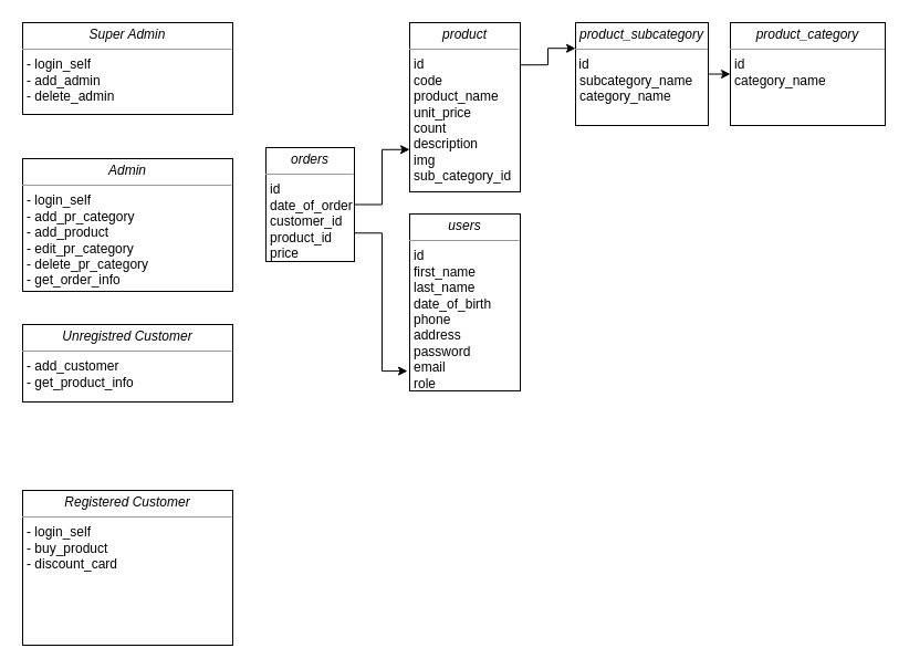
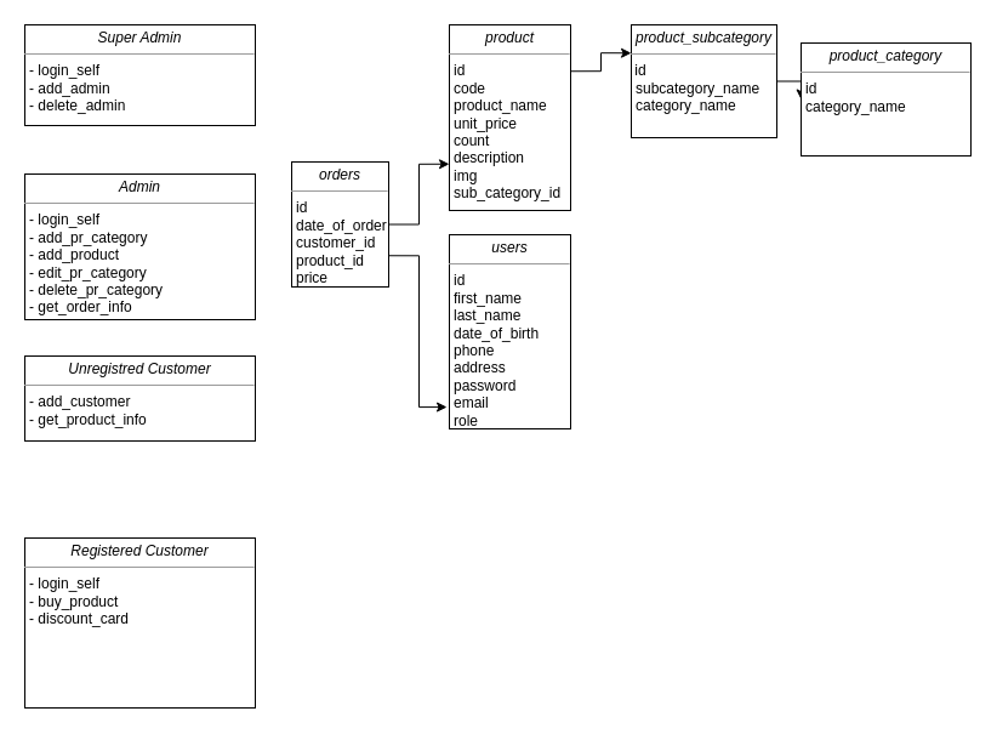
  <mxCell id="0" />
  <mxCell id="1" parent="0" />
  <mxCell id="2" style="edgeStyle=orthogonalEdgeStyle;rounded=0;orthogonalLoop=1;jettySize=auto;html=1;exitX=1;exitY=0.25;exitDx=0;exitDy=0;entryX=0;entryY=0.25;entryDx=0;entryDy=0;" edge="1" parent="1" source="3" target="13"><mxGeometry relative="1" as="geometry" /></mxCell>
  <mxCell id="3" value="&lt;p style=&quot;margin: 0px ; margin-top: 4px ; text-align: center&quot;&gt;&lt;i&gt;product&lt;/i&gt;&lt;/p&gt;&lt;hr size=&quot;1&quot;&gt;&lt;p style=&quot;margin: 0px ; margin-left: 4px&quot;&gt;id&lt;/p&gt;&lt;p style=&quot;margin: 0px ; margin-left: 4px&quot;&gt;code&lt;/p&gt;&lt;p style=&quot;margin: 0px ; margin-left: 4px&quot;&gt;product_name&lt;/p&gt;&lt;p style=&quot;margin: 0px ; margin-left: 4px&quot;&gt;unit_price&lt;/p&gt;&lt;p style=&quot;margin: 0px ; margin-left: 4px&quot;&gt;count&lt;/p&gt;&lt;p style=&quot;margin: 0px ; margin-left: 4px&quot;&gt;description&lt;/p&gt;&lt;p style=&quot;margin: 0px ; margin-left: 4px&quot;&gt;img&lt;/p&gt;&lt;p style=&quot;margin: 0px ; margin-left: 4px&quot;&gt;sub_category_id&lt;/p&gt;" style="verticalAlign=top;align=left;overflow=fill;fontSize=12;fontFamily=Helvetica;html=1;rounded=0;shadow=0;comic=0;labelBackgroundColor=none;strokeWidth=1" parent="1" vertex="1"><mxGeometry x="370" y="20" width="100" height="153" as="geometry" /></mxCell>
  <mxCell id="4" value="&lt;p style=&quot;margin: 0px ; margin-top: 4px ; text-align: center&quot;&gt;&lt;i&gt;Super Admin&lt;/i&gt;&lt;/p&gt;&lt;hr size=&quot;1&quot;&gt;&lt;p style=&quot;margin: 0px ; margin-left: 4px&quot;&gt;- login_self&lt;/p&gt;&lt;p style=&quot;margin: 0px ; margin-left: 4px&quot;&gt;- add_admin&lt;/p&gt;&lt;p style=&quot;margin: 0px ; margin-left: 4px&quot;&gt;- delete_admin&lt;/p&gt;&lt;p style=&quot;margin: 0px ; margin-left: 4px&quot;&gt;&lt;br&gt;&lt;/p&gt;" style="verticalAlign=top;align=left;overflow=fill;fontSize=12;fontFamily=Helvetica;html=1;rounded=0;shadow=0;comic=0;labelBackgroundColor=none;strokeWidth=1" parent="1" vertex="1"><mxGeometry x="20" y="20" width="190" height="83" as="geometry" /></mxCell>
  <mxCell id="5" value="&lt;p style=&quot;margin: 0px ; margin-top: 4px ; text-align: center&quot;&gt;&lt;i&gt;Admin&lt;/i&gt;&lt;/p&gt;&lt;hr size=&quot;1&quot;&gt;&lt;p style=&quot;margin: 0px ; margin-left: 4px&quot;&gt;- login_self&lt;/p&gt;&lt;p style=&quot;margin: 0px ; margin-left: 4px&quot;&gt;- add_pr_category&lt;/p&gt;&lt;p style=&quot;margin: 0px ; margin-left: 4px&quot;&gt;- add_product&lt;/p&gt;&lt;p style=&quot;margin: 0px ; margin-left: 4px&quot;&gt;- edit_pr_category&lt;/p&gt;&lt;p style=&quot;margin: 0px ; margin-left: 4px&quot;&gt;- delete_pr_category&lt;/p&gt;&lt;p style=&quot;margin: 0px ; margin-left: 4px&quot;&gt;- get_order_info&lt;/p&gt;" style="verticalAlign=top;align=left;overflow=fill;fontSize=12;fontFamily=Helvetica;html=1;rounded=0;shadow=0;comic=0;labelBackgroundColor=none;strokeWidth=1" parent="1" vertex="1"><mxGeometry x="20" y="143" width="190" height="120" as="geometry" /></mxCell>
  <mxCell id="6" value="&lt;p style=&quot;margin: 0px ; margin-top: 4px ; text-align: center&quot;&gt;&lt;i&gt;Unregistred Customer&lt;/i&gt;&lt;/p&gt;&lt;hr size=&quot;1&quot;&gt;&lt;p style=&quot;margin: 0px ; margin-left: 4px&quot;&gt;- add_customer&lt;/p&gt;&lt;p style=&quot;margin: 0px ; margin-left: 4px&quot;&gt;- get_product_info&lt;/p&gt;" style="verticalAlign=top;align=left;overflow=fill;fontSize=12;fontFamily=Helvetica;html=1;rounded=0;shadow=0;comic=0;labelBackgroundColor=none;strokeWidth=1" parent="1" vertex="1"><mxGeometry x="20" y="293" width="190" height="70" as="geometry" /></mxCell>
  <mxCell id="7" value="&lt;p style=&quot;margin: 0px ; margin-top: 4px ; text-align: center&quot;&gt;&lt;i&gt;Registered Customer&lt;/i&gt;&lt;/p&gt;&lt;hr size=&quot;1&quot;&gt;&lt;p style=&quot;margin: 0px ; margin-left: 4px&quot;&gt;- login_self&lt;/p&gt;&lt;p style=&quot;margin: 0px ; margin-left: 4px&quot;&gt;- buy_product&lt;/p&gt;&lt;p style=&quot;margin: 0px ; margin-left: 4px&quot;&gt;- discount_card&lt;/p&gt;" style="verticalAlign=top;align=left;overflow=fill;fontSize=12;fontFamily=Helvetica;html=1;rounded=0;shadow=0;comic=0;labelBackgroundColor=none;strokeWidth=1" parent="1" vertex="1"><mxGeometry x="20" y="443" width="190" height="140" as="geometry" /></mxCell>
  <mxCell id="8" value="&lt;p style=&quot;margin: 0px ; margin-top: 4px ; text-align: center&quot;&gt;&lt;i&gt;users&lt;/i&gt;&lt;/p&gt;&lt;hr size=&quot;1&quot;&gt;&lt;p style=&quot;margin: 0px ; margin-left: 4px&quot;&gt;id&lt;/p&gt;&lt;p style=&quot;margin: 0px ; margin-left: 4px&quot;&gt;first_name&lt;/p&gt;&lt;p style=&quot;margin: 0px ; margin-left: 4px&quot;&gt;last_name&lt;/p&gt;&lt;p style=&quot;margin: 0px ; margin-left: 4px&quot;&gt;date_of_birth&lt;/p&gt;&lt;p style=&quot;margin: 0px ; margin-left: 4px&quot;&gt;phone&lt;/p&gt;&lt;p style=&quot;margin: 0px ; margin-left: 4px&quot;&gt;address&lt;/p&gt;&lt;p style=&quot;margin: 0px ; margin-left: 4px&quot;&gt;password&lt;/p&gt;&lt;p style=&quot;margin: 0px ; margin-left: 4px&quot;&gt;email&lt;/p&gt;&lt;p style=&quot;margin: 0px ; margin-left: 4px&quot;&gt;role&lt;/p&gt;&lt;p style=&quot;margin: 0px ; margin-left: 4px&quot;&gt;discount&lt;/p&gt;&lt;p style=&quot;margin: 0px ; margin-left: 4px&quot;&gt;&lt;br&gt;&lt;/p&gt;&lt;p style=&quot;margin: 0px ; margin-left: 4px&quot;&gt;&lt;br&gt;&lt;/p&gt;" style="verticalAlign=top;align=left;overflow=fill;fontSize=12;fontFamily=Helvetica;html=1;rounded=0;shadow=0;comic=0;labelBackgroundColor=none;strokeWidth=1" vertex="1" parent="1"><mxGeometry x="370" y="193" width="100" height="160" as="geometry" /></mxCell>
  <mxCell id="9" style="edgeStyle=orthogonalEdgeStyle;rounded=0;orthogonalLoop=1;jettySize=auto;html=1;entryX=0;entryY=0.75;entryDx=0;entryDy=0;" edge="1" parent="1" source="11" target="3"><mxGeometry relative="1" as="geometry" /></mxCell>
  <mxCell id="10" style="edgeStyle=orthogonalEdgeStyle;rounded=0;orthogonalLoop=1;jettySize=auto;html=1;exitX=1;exitY=0.75;exitDx=0;exitDy=0;entryX=-0.02;entryY=0.888;entryDx=0;entryDy=0;entryPerimeter=0;" edge="1" parent="1" source="11" target="8"><mxGeometry relative="1" as="geometry" /></mxCell>
  <mxCell id="11" value="&lt;p style=&quot;margin: 0px ; margin-top: 4px ; text-align: center&quot;&gt;&lt;i&gt;orders&lt;/i&gt;&lt;/p&gt;&lt;hr size=&quot;1&quot;&gt;&lt;p style=&quot;margin: 0px ; margin-left: 4px&quot;&gt;id&lt;/p&gt;&lt;p style=&quot;margin: 0px ; margin-left: 4px&quot;&gt;date_of_order&lt;/p&gt;&lt;p style=&quot;margin: 0px ; margin-left: 4px&quot;&gt;customer_id&lt;/p&gt;&lt;p style=&quot;margin: 0px ; margin-left: 4px&quot;&gt;product_id&lt;/p&gt;&lt;p style=&quot;margin: 0px ; margin-left: 4px&quot;&gt;price&lt;/p&gt;" style="verticalAlign=top;align=left;overflow=fill;fontSize=12;fontFamily=Helvetica;html=1;rounded=0;shadow=0;comic=0;labelBackgroundColor=none;strokeWidth=1" vertex="1" parent="1"><mxGeometry x="240" y="133" width="80" height="103" as="geometry" /></mxCell>
  <mxCell id="12" style="edgeStyle=orthogonalEdgeStyle;rounded=0;orthogonalLoop=1;jettySize=auto;html=1;exitX=1;exitY=0.5;exitDx=0;exitDy=0;entryX=0;entryY=0.5;entryDx=0;entryDy=0;" edge="1" parent="1" source="13" target="14"><mxGeometry relative="1" as="geometry" /></mxCell>
  <mxCell id="13" value="&lt;p style=&quot;margin: 0px ; margin-top: 4px ; text-align: center&quot;&gt;&lt;i&gt;product_subcategory&lt;/i&gt;&lt;/p&gt;&lt;hr size=&quot;1&quot;&gt;&amp;nbsp;id&lt;br&gt;&lt;p style=&quot;margin: 0px ; margin-left: 4px&quot;&gt;subcategory_name&lt;/p&gt;&lt;p style=&quot;margin: 0px ; margin-left: 4px&quot;&gt;category_name&lt;/p&gt;" style="verticalAlign=top;align=left;overflow=fill;fontSize=12;fontFamily=Helvetica;html=1;rounded=0;shadow=0;comic=0;labelBackgroundColor=none;strokeWidth=1" vertex="1" parent="1"><mxGeometry x="520" y="20" width="120" height="93" as="geometry" /></mxCell>
- <mxCell id="14" value="&lt;p style=&quot;margin: 0px ; margin-top: 4px ; text-align: center&quot;&gt;&lt;i&gt;product_category&lt;/i&gt;&lt;/p&gt;&lt;hr size=&quot;1&quot;&gt;&lt;p style=&quot;margin: 0px ; margin-left: 4px&quot;&gt;id&lt;/p&gt;&lt;p style=&quot;margin: 0px ; margin-left: 4px&quot;&gt;category_name&lt;/p&gt;" style="verticalAlign=top;align=left;overflow=fill;fontSize=12;fontFamily=Helvetica;html=1;rounded=0;shadow=0;comic=0;labelBackgroundColor=none;strokeWidth=1" vertex="1" parent="1"><mxGeometry x="660" y="20" width="140" height="93" as="geometry" /></mxCell>
+ <mxCell id="14" value="&lt;p style=&quot;margin: 0px ; margin-top: 4px ; text-align: center&quot;&gt;&lt;i&gt;product_category&lt;/i&gt;&lt;/p&gt;&lt;hr size=&quot;1&quot;&gt;&lt;p style=&quot;margin: 0px ; margin-left: 4px&quot;&gt;id&lt;/p&gt;&lt;p style=&quot;margin: 0px ; margin-left: 4px&quot;&gt;category_name&lt;/p&gt;" style="verticalAlign=top;align=left;overflow=fill;fontSize=12;fontFamily=Helvetica;html=1;rounded=0;shadow=0;comic=0;labelBackgroundColor=none;strokeWidth=1" vertex="1" parent="1"><mxGeometry x="660" y="35" width="140" height="93" as="geometry" /></mxCell>
